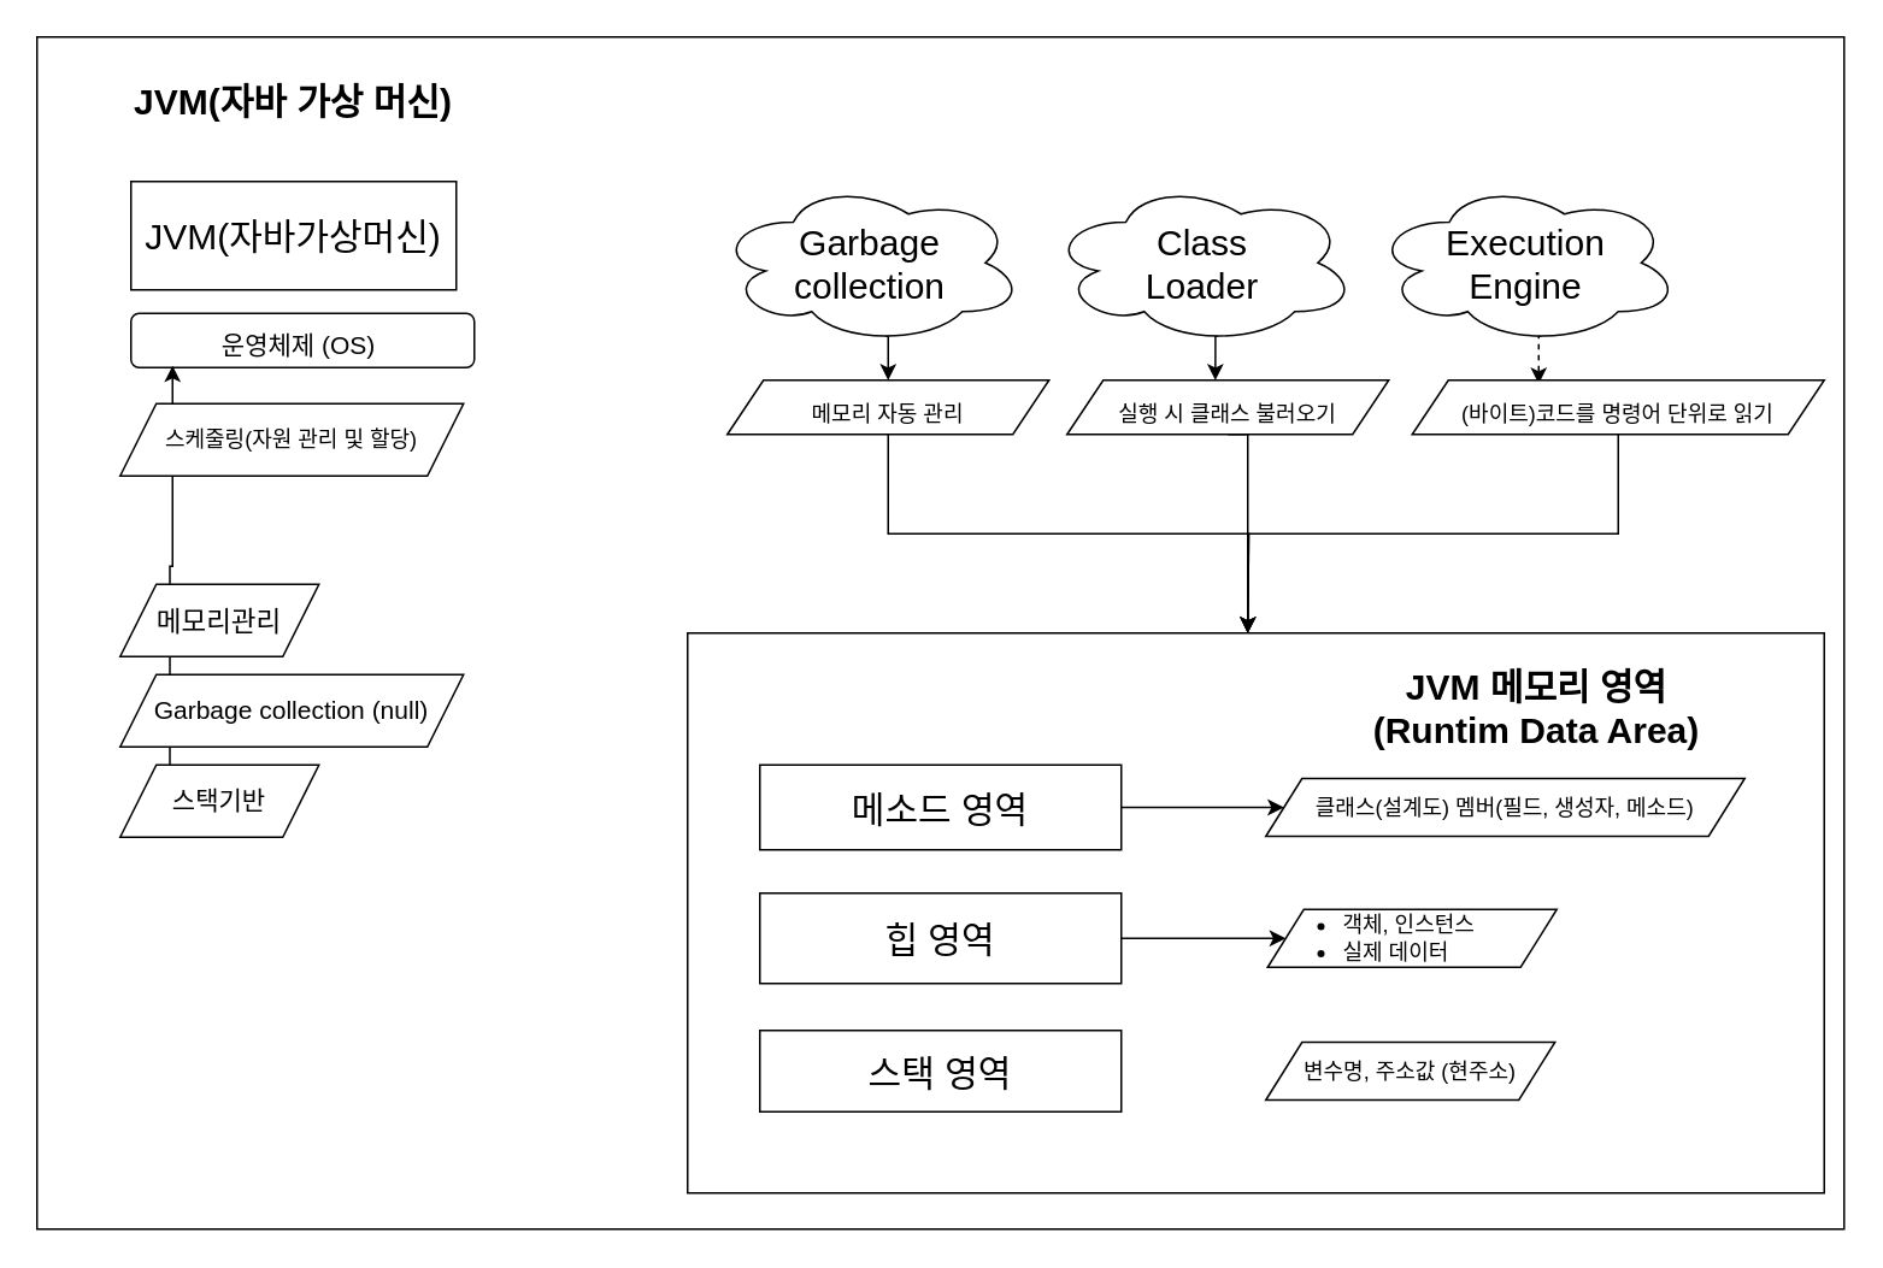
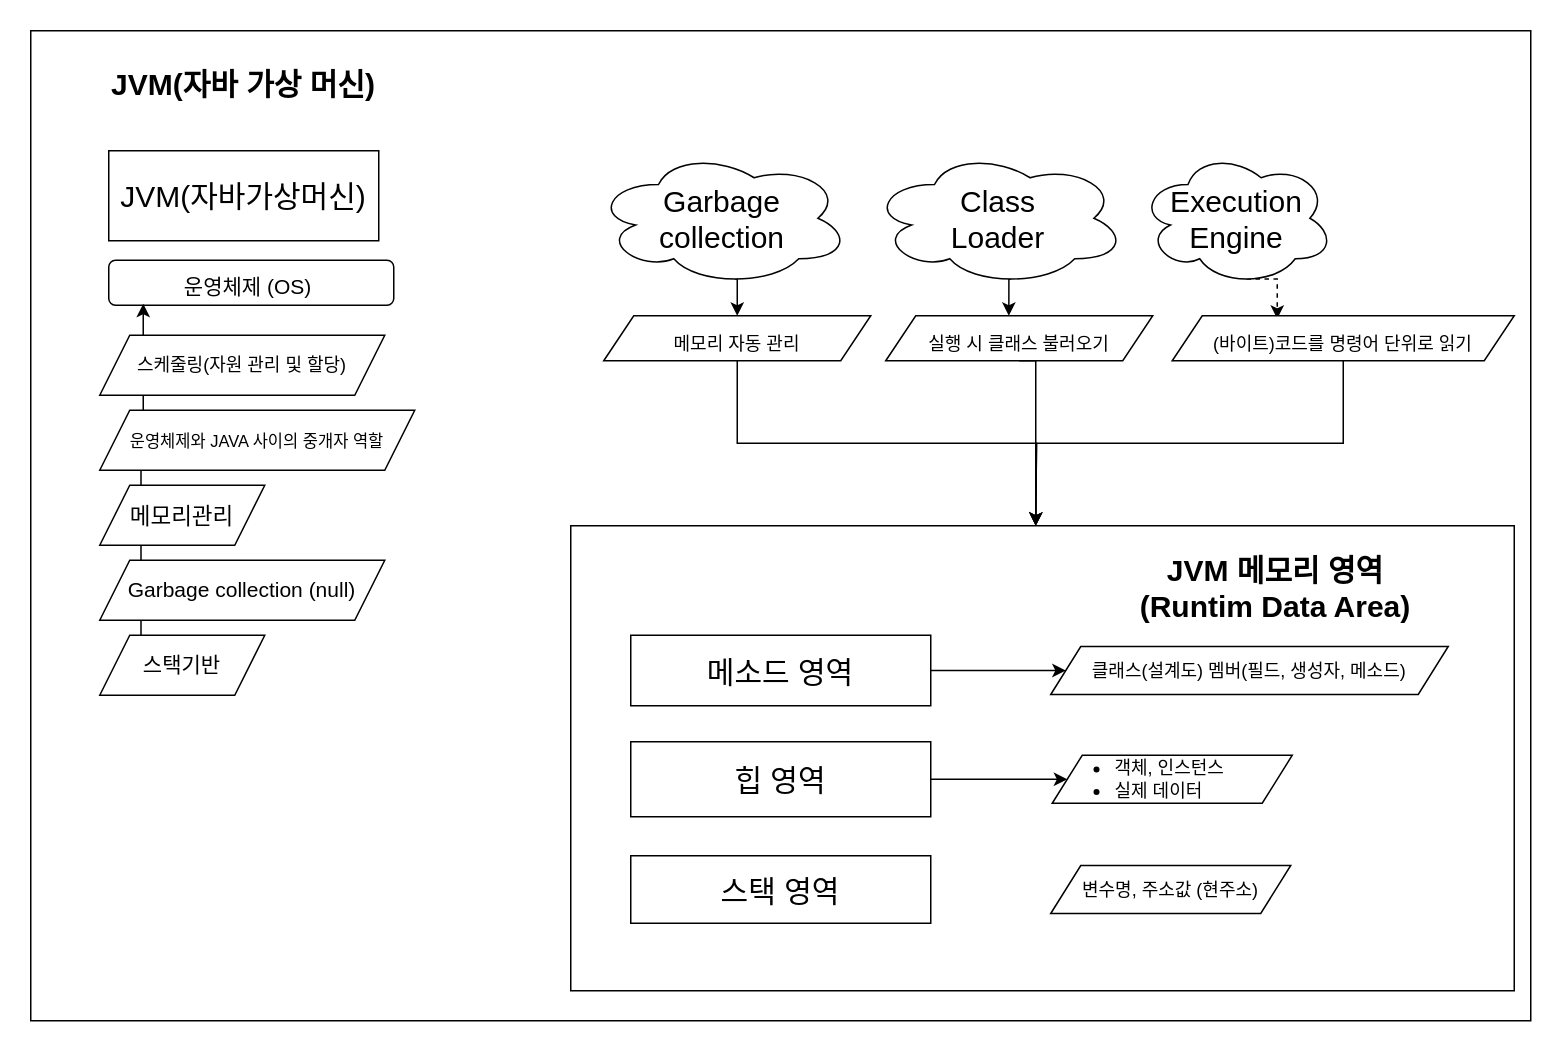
  <mxCell id="0" />
  <mxCell id="1" parent="0" />
  <mxCell id="2" value="" style="rounded=0;whiteSpace=wrap;html=1;fontSize=12;align=center;" vertex="1" parent="1"><mxGeometry x="20" y="20" width="1000" height="660" as="geometry" /></mxCell>
  <mxCell id="3" value="" style="rounded=0;whiteSpace=wrap;html=1;fontSize=29;align=center;" vertex="1" parent="1"><mxGeometry x="380" y="350" width="629" height="310" as="geometry" /></mxCell>
  <mxCell id="4" value="JVM(자바가상머신)" style="rounded=0;whiteSpace=wrap;html=1;fontSize=20;" vertex="1" parent="1"><mxGeometry x="72" y="100" width="180" height="60" as="geometry" /></mxCell>
  <mxCell id="5" value="&lt;font style=&quot;font-size: 14px&quot;&gt;운영체제 (OS)&amp;nbsp;&lt;br&gt;&lt;/font&gt;" style="rounded=1;whiteSpace=wrap;html=1;fontSize=20;" vertex="1" parent="1"><mxGeometry x="72" y="173" width="190" height="30" as="geometry" /></mxCell>
  <mxCell id="6" style="edgeStyle=orthogonalEdgeStyle;rounded=0;orthogonalLoop=1;jettySize=auto;html=1;entryX=0.121;entryY=0.967;entryDx=0;entryDy=0;fontSize=11;exitX=0.25;exitY=0;exitDx=0;exitDy=0;entryPerimeter=0;" edge="1" parent="1" source="11" target="5"><mxGeometry relative="1" as="geometry" /></mxCell>
+ <mxCell id="7" value="&lt;font style=&quot;font-size: 11px&quot;&gt;운영체제와 JAVA 사이의 중개자 역할&lt;/font&gt;" style="shape=parallelogram;perimeter=parallelogramPerimeter;whiteSpace=wrap;html=1;fixedSize=1;fontSize=14;" vertex="1" parent="1"><mxGeometry x="66" y="273" width="210" height="40" as="geometry" /></mxCell>
  <mxCell id="8" value="&lt;font style=&quot;font-size: 12px&quot;&gt;스케줄링(자원 관리 및 할당)&lt;/font&gt;" style="shape=parallelogram;perimeter=parallelogramPerimeter;whiteSpace=wrap;html=1;fixedSize=1;fontSize=11;" vertex="1" parent="1"><mxGeometry x="66" y="223" width="190" height="40" as="geometry" /></mxCell>
  <mxCell id="9" value="&lt;font style=&quot;font-size: 15px;&quot;&gt;메모리관리&lt;/font&gt;" style="shape=parallelogram;perimeter=parallelogramPerimeter;whiteSpace=wrap;html=1;fixedSize=1;fontSize=15;" vertex="1" parent="1"><mxGeometry x="66" y="323" width="110" height="40" as="geometry" /></mxCell>
  <mxCell id="10" value="&lt;span style=&quot;font-size: 14px;&quot;&gt;Garbage collection (null)&lt;/span&gt;" style="shape=parallelogram;perimeter=parallelogramPerimeter;whiteSpace=wrap;html=1;fixedSize=1;fontSize=14;" vertex="1" parent="1"><mxGeometry x="66" y="373" width="190" height="40" as="geometry" /></mxCell>
  <mxCell id="11" value="스택기반" style="shape=parallelogram;perimeter=parallelogramPerimeter;whiteSpace=wrap;html=1;fixedSize=1;fontSize=14;" vertex="1" parent="1"><mxGeometry x="66" y="423" width="110" height="40" as="geometry" /></mxCell>
  <mxCell id="12" value="" style="edgeStyle=orthogonalEdgeStyle;rounded=0;orthogonalLoop=1;jettySize=auto;html=1;fontSize=20;entryX=0;entryY=0.5;entryDx=0;entryDy=0;" edge="1" parent="1" source="13" target="19"><mxGeometry relative="1" as="geometry" /></mxCell>
  <mxCell id="13" value="메소드 영역" style="rounded=0;whiteSpace=wrap;html=1;fontSize=20;horizontal=1;" vertex="1" parent="1"><mxGeometry x="420" y="423" width="200" height="47" as="geometry" /></mxCell>
  <mxCell id="14" value="" style="edgeStyle=orthogonalEdgeStyle;rounded=0;orthogonalLoop=1;jettySize=auto;html=1;fontSize=20;" edge="1" parent="1" source="15" target="18"><mxGeometry relative="1" as="geometry" /></mxCell>
  <mxCell id="15" value="힙 영역" style="rounded=0;whiteSpace=wrap;html=1;fontSize=20;horizontal=1;" vertex="1" parent="1"><mxGeometry x="420" y="494" width="200" height="50" as="geometry" /></mxCell>
  <mxCell id="16" value="스택 영역" style="rounded=0;whiteSpace=wrap;html=1;fontSize=20;horizontal=1;" vertex="1" parent="1"><mxGeometry x="420" y="570" width="200" height="45" as="geometry" /></mxCell>
  <mxCell id="17" value="&lt;font style=&quot;font-size: 12px;&quot;&gt;변수명, 주소값 (현주소)&lt;/font&gt;" style="shape=parallelogram;perimeter=parallelogramPerimeter;whiteSpace=wrap;html=1;fixedSize=1;fontSize=12;horizontal=1;" vertex="1" parent="1"><mxGeometry x="700" y="576.5" width="160" height="32" as="geometry" /></mxCell>
  <mxCell id="18" value="&lt;div&gt;&lt;ul&gt;&lt;li&gt;&lt;span&gt;객체, 인스턴스&lt;/span&gt;&lt;/li&gt;&lt;li&gt;&lt;span&gt;실제 데이터&lt;/span&gt;&lt;/li&gt;&lt;/ul&gt;&lt;/div&gt;" style="shape=parallelogram;perimeter=parallelogramPerimeter;whiteSpace=wrap;html=1;fixedSize=1;fontSize=12;align=left;horizontal=1;" vertex="1" parent="1"><mxGeometry x="701" y="503" width="160" height="32" as="geometry" /></mxCell>
  <mxCell id="19" value="&lt;div&gt;클래스(설계도) 멤버(필드, 생성자, 메소드)&lt;/div&gt;" style="shape=parallelogram;perimeter=parallelogramPerimeter;whiteSpace=wrap;html=1;fixedSize=1;fontSize=12;align=center;horizontal=1;" vertex="1" parent="1"><mxGeometry x="700" y="430.5" width="265" height="32" as="geometry" /></mxCell>
  <mxCell id="20" value="JVM 메모리 영역&lt;br&gt;(Runtim Data Area)" style="text;html=1;strokeColor=none;fillColor=none;align=center;verticalAlign=middle;whiteSpace=wrap;rounded=0;fontSize=20;fontStyle=1" vertex="1" parent="1"><mxGeometry x="720" y="358" width="260" height="65" as="geometry" /></mxCell>
  <mxCell id="21" style="edgeStyle=orthogonalEdgeStyle;rounded=0;orthogonalLoop=1;jettySize=auto;html=1;exitX=0.55;exitY=0.95;exitDx=0;exitDy=0;exitPerimeter=0;entryX=0.5;entryY=0;entryDx=0;entryDy=0;fontSize=12;" edge="1" parent="1" source="22" target="30"><mxGeometry relative="1" as="geometry" /></mxCell>
  <mxCell id="22" value="Garbage&lt;br&gt;collection" style="ellipse;shape=cloud;whiteSpace=wrap;html=1;fontSize=20;align=center;" vertex="1" parent="1"><mxGeometry x="396" y="100" width="170" height="90" as="geometry" /></mxCell>
  <mxCell id="23" style="edgeStyle=orthogonalEdgeStyle;rounded=0;orthogonalLoop=1;jettySize=auto;html=1;exitX=0.55;exitY=0.95;exitDx=0;exitDy=0;exitPerimeter=0;entryX=0.461;entryY=0;entryDx=0;entryDy=0;entryPerimeter=0;fontSize=12;" edge="1" parent="1" source="24" target="28"><mxGeometry relative="1" as="geometry" /></mxCell>
  <mxCell id="24" value="Class&lt;br&gt;Loader" style="ellipse;shape=cloud;whiteSpace=wrap;html=1;fontSize=20;align=center;" vertex="1" parent="1"><mxGeometry x="580" y="100" width="170" height="90" as="geometry" /></mxCell>
  <mxCell id="25" style="edgeStyle=orthogonalEdgeStyle;rounded=0;orthogonalLoop=1;jettySize=auto;html=1;exitX=0.55;exitY=0.95;exitDx=0;exitDy=0;exitPerimeter=0;entryX=0.307;entryY=0.067;entryDx=0;entryDy=0;entryPerimeter=0;fontSize=12;dashed=1;" edge="1" parent="1" source="26" target="32"><mxGeometry relative="1" as="geometry" /></mxCell>
- <mxCell id="26" value="Execution&lt;br&gt;Engine" style="ellipse;shape=cloud;whiteSpace=wrap;html=1;fontSize=20;align=center;" vertex="1" parent="1"><mxGeometry x="759" y="100" width="170" height="90" as="geometry" /></mxCell>
+ <mxCell id="26" value="Execution&lt;br&gt;Engine" style="ellipse;shape=cloud;whiteSpace=wrap;html=1;fontSize=20;align=center;" vertex="1" parent="1"><mxGeometry x="759" y="100" width="130" height="90" as="geometry" /></mxCell>
  <mxCell id="27" style="edgeStyle=orthogonalEdgeStyle;rounded=0;orthogonalLoop=1;jettySize=auto;html=1;exitX=0.5;exitY=1;exitDx=0;exitDy=0;fontSize=20;" edge="1" parent="1" source="28"><mxGeometry relative="1" as="geometry"><mxPoint x="690" y="350" as="targetPoint" /><Array as="points"><mxPoint x="690" y="240" /></Array></mxGeometry></mxCell>
  <mxCell id="28" value="&lt;font style=&quot;font-size: 12px&quot;&gt;실행 시 클래스 불러오기&lt;/font&gt;" style="shape=parallelogram;perimeter=parallelogramPerimeter;whiteSpace=wrap;html=1;fixedSize=1;fontSize=20;align=center;" vertex="1" parent="1"><mxGeometry x="590" y="210" width="178" height="30" as="geometry" /></mxCell>
  <mxCell id="29" style="edgeStyle=orthogonalEdgeStyle;rounded=0;orthogonalLoop=1;jettySize=auto;html=1;exitX=0.5;exitY=1;exitDx=0;exitDy=0;fontSize=20;" edge="1" parent="1" source="30"><mxGeometry relative="1" as="geometry"><mxPoint x="690" y="350" as="targetPoint" /></mxGeometry></mxCell>
  <mxCell id="30" value="&lt;font style=&quot;font-size: 12px&quot;&gt;메모리 자동 관리&lt;/font&gt;" style="shape=parallelogram;perimeter=parallelogramPerimeter;whiteSpace=wrap;html=1;fixedSize=1;fontSize=20;align=center;" vertex="1" parent="1"><mxGeometry x="402" y="210" width="178" height="30" as="geometry" /></mxCell>
  <mxCell id="31" style="edgeStyle=orthogonalEdgeStyle;rounded=0;orthogonalLoop=1;jettySize=auto;html=1;exitX=0.5;exitY=1;exitDx=0;exitDy=0;fontSize=20;" edge="1" parent="1" source="32"><mxGeometry relative="1" as="geometry"><mxPoint x="690" y="350" as="targetPoint" /></mxGeometry></mxCell>
  <mxCell id="32" value="&lt;font style=&quot;font-size: 12px&quot;&gt;(바이트)코드를 명령어 단위로 읽기&lt;/font&gt;" style="shape=parallelogram;perimeter=parallelogramPerimeter;whiteSpace=wrap;html=1;fixedSize=1;fontSize=20;align=center;" vertex="1" parent="1"><mxGeometry x="781" y="210" width="228" height="30" as="geometry" /></mxCell>
  <mxCell id="33" value="JVM(자바 가상 머신)" style="text;html=1;strokeColor=none;fillColor=none;align=center;verticalAlign=middle;whiteSpace=wrap;rounded=0;fontSize=20;fontStyle=1" vertex="1" parent="1"><mxGeometry x="32" y="40" width="260" height="30" as="geometry" /></mxCell>
